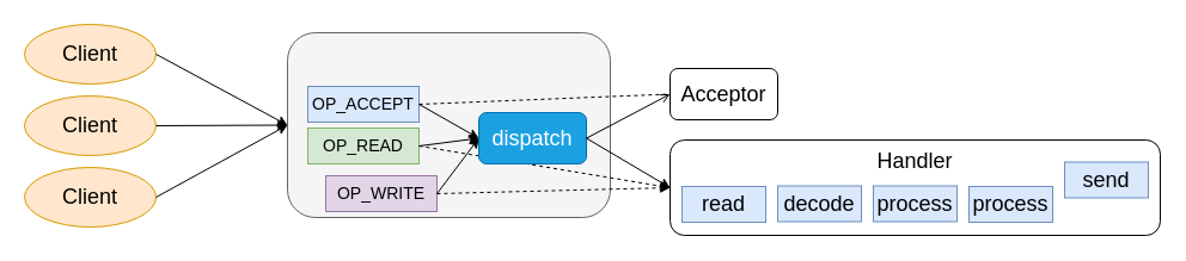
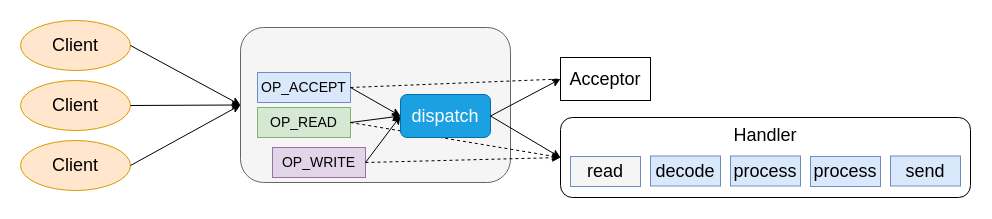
  <mxCell id="0" />
  <mxCell id="1" parent="0" />
  <mxCell id="2" value="" style="rounded=1;whiteSpace=wrap;html=1;fillColor=#f5f5f5;strokeColor=#666666;fontColor=#333333;" vertex="1" parent="1"><mxGeometry x="240" y="27" width="270" height="155" as="geometry" /></mxCell>
  <mxCell id="3" value="&lt;font style=&quot;font-size: 18px&quot;&gt;Client&lt;/font&gt;" style="ellipse;whiteSpace=wrap;html=1;fillColor=#ffe6cc;strokeColor=#d79b00;" vertex="1" parent="1"><mxGeometry x="20" y="20" width="110" height="50" as="geometry" /></mxCell>
  <mxCell id="4" value="&lt;font style=&quot;font-size: 18px&quot;&gt;Client&lt;/font&gt;" style="ellipse;whiteSpace=wrap;html=1;fillColor=#ffe6cc;strokeColor=#d79b00;" vertex="1" parent="1"><mxGeometry x="20" y="80" width="110" height="50" as="geometry" /></mxCell>
  <mxCell id="5" value="&lt;font style=&quot;font-size: 18px&quot;&gt;Client&lt;/font&gt;" style="ellipse;whiteSpace=wrap;html=1;fillColor=#ffe6cc;strokeColor=#d79b00;" vertex="1" parent="1"><mxGeometry x="20" y="140" width="110" height="50" as="geometry" /></mxCell>
  <mxCell id="6" value="" style="endArrow=classic;html=1;exitX=1;exitY=0.5;exitDx=0;exitDy=0;entryX=0;entryY=0.5;entryDx=0;entryDy=0;" edge="1" parent="1" source="3" target="2"><mxGeometry width="50" height="50" relative="1" as="geometry"><mxPoint x="150" y="70" as="sourcePoint" /><mxPoint x="200" y="20" as="targetPoint" /></mxGeometry></mxCell>
  <mxCell id="7" value="" style="endArrow=classic;html=1;exitX=1;exitY=0.5;exitDx=0;exitDy=0;entryX=0;entryY=0.5;entryDx=0;entryDy=0;" edge="1" parent="1" source="4" target="2"><mxGeometry width="50" height="50" relative="1" as="geometry"><mxPoint x="140" y="55" as="sourcePoint" /><mxPoint x="250" y="115" as="targetPoint" /></mxGeometry></mxCell>
  <mxCell id="8" value="" style="endArrow=classic;html=1;exitX=1;exitY=0.5;exitDx=0;exitDy=0;entryX=0;entryY=0.5;entryDx=0;entryDy=0;" edge="1" parent="1" source="5" target="2"><mxGeometry width="50" height="50" relative="1" as="geometry"><mxPoint x="140" y="115" as="sourcePoint" /><mxPoint x="250" y="115" as="targetPoint" /></mxGeometry></mxCell>
  <mxCell id="9" value="&lt;font style=&quot;font-size: 14px&quot;&gt;OP_ACCEPT&lt;/font&gt;" style="rounded=0;whiteSpace=wrap;html=1;fillColor=#dae8fc;strokeColor=#6c8ebf;" vertex="1" parent="1"><mxGeometry x="257" y="72" width="93" height="30" as="geometry" /></mxCell>
  <mxCell id="10" value="&lt;font style=&quot;font-size: 14px&quot;&gt;OP_READ&lt;/font&gt;" style="rounded=0;whiteSpace=wrap;html=1;fillColor=#d5e8d4;strokeColor=#82b366;" vertex="1" parent="1"><mxGeometry x="257" y="107" width="93" height="30" as="geometry" /></mxCell>
  <mxCell id="11" value="&lt;font style=&quot;font-size: 14px&quot;&gt;OP_WRITE&lt;/font&gt;" style="rounded=0;whiteSpace=wrap;html=1;fillColor=#e1d5e7;strokeColor=#9673a6;" vertex="1" parent="1"><mxGeometry x="272" y="147" width="93" height="30" as="geometry" /></mxCell>
- <mxCell id="12" value="&lt;font style=&quot;font-size: 18px&quot;&gt;Acceptor&lt;/font&gt;" style="rounded=1;whiteSpace=wrap;html=1;" vertex="1" parent="1"><mxGeometry x="560" y="57" width="90" height="43" as="geometry" /></mxCell>
+ <mxCell id="12" value="&lt;font style=&quot;font-size: 18px&quot;&gt;Acceptor&lt;/font&gt;" style="whiteSpace=wrap;html=1;rounded=0;" vertex="1" parent="1"><mxGeometry x="560" y="57" width="90" height="43" as="geometry" /></mxCell>
  <mxCell id="13" value="&lt;font style=&quot;font-size: 18px&quot;&gt;Handler&lt;br&gt;&lt;br&gt;&lt;br&gt;&lt;/font&gt;" style="rounded=1;whiteSpace=wrap;html=1;" vertex="1" parent="1"><mxGeometry x="560" y="117" width="410" height="80" as="geometry" /></mxCell>
  <mxCell id="14" value="" style="endArrow=none;html=1;exitX=1;exitY=0.5;exitDx=0;exitDy=0;entryX=0;entryY=0.5;entryDx=0;entryDy=0;dashed=1;" edge="1" parent="1" source="9" target="12"><mxGeometry width="50" height="50" relative="1" as="geometry"><mxPoint x="410" y="28.5" as="sourcePoint" /><mxPoint x="520" y="88" as="targetPoint" /></mxGeometry></mxCell>
  <mxCell id="15" value="" style="endArrow=classic;html=1;exitX=1;exitY=0.5;exitDx=0;exitDy=0;entryX=0;entryY=0.5;entryDx=0;entryDy=0;dashed=1;" edge="1" parent="1" source="10" target="13"><mxGeometry width="50" height="50" relative="1" as="geometry"><mxPoint x="360" y="97" as="sourcePoint" /><mxPoint x="570" y="88.5" as="targetPoint" /></mxGeometry></mxCell>
  <mxCell id="16" value="" style="endArrow=classic;html=1;exitX=1;exitY=0.5;exitDx=0;exitDy=0;entryX=0;entryY=0.5;entryDx=0;entryDy=0;dashed=1;" edge="1" parent="1" source="11" target="13"><mxGeometry width="50" height="50" relative="1" as="geometry"><mxPoint x="360" y="132" as="sourcePoint" /><mxPoint x="570" y="152" as="targetPoint" /></mxGeometry></mxCell>
  <mxCell id="17" value="&lt;font style=&quot;font-size: 18px&quot;&gt;dispatch&lt;/font&gt;" style="rounded=1;whiteSpace=wrap;html=1;fillColor=#1ba1e2;strokeColor=#006EAF;fontColor=#ffffff;" vertex="1" parent="1"><mxGeometry x="400" y="94" width="90" height="43" as="geometry" /></mxCell>
  <mxCell id="18" value="" style="endArrow=classic;html=1;exitX=1;exitY=0.5;exitDx=0;exitDy=0;entryX=0;entryY=0.5;entryDx=0;entryDy=0;" edge="1" parent="1" source="9" target="17"><mxGeometry width="50" height="50" relative="1" as="geometry"><mxPoint x="360" y="100" as="sourcePoint" /><mxPoint x="470" y="159.5" as="targetPoint" /></mxGeometry></mxCell>
  <mxCell id="19" value="" style="endArrow=classic;html=1;exitX=1;exitY=0.5;exitDx=0;exitDy=0;entryX=0;entryY=0.5;entryDx=0;entryDy=0;" edge="1" parent="1" source="10" target="17"><mxGeometry width="50" height="50" relative="1" as="geometry"><mxPoint x="360" y="97" as="sourcePoint" /><mxPoint x="410" y="125.5" as="targetPoint" /></mxGeometry></mxCell>
  <mxCell id="20" value="" style="endArrow=classic;html=1;exitX=1;exitY=0.5;exitDx=0;exitDy=0;entryX=0;entryY=0.5;entryDx=0;entryDy=0;" edge="1" parent="1" source="11" target="17"><mxGeometry width="50" height="50" relative="1" as="geometry"><mxPoint x="360" y="132" as="sourcePoint" /><mxPoint x="410" y="125.5" as="targetPoint" /></mxGeometry></mxCell>
- <mxCell id="21" value="" style="endArrow=open;html=1;exitX=1;exitY=0.5;exitDx=0;exitDy=0;entryX=0;entryY=0.5;entryDx=0;entryDy=0;" edge="1" parent="1" source="17" target="12"><mxGeometry width="50" height="50" relative="1" as="geometry"><mxPoint x="370" y="142" as="sourcePoint" /><mxPoint x="420" y="135.5" as="targetPoint" /></mxGeometry></mxCell>
+ <mxCell id="21" value="" style="endArrow=classic;html=1;exitX=1;exitY=0.5;exitDx=0;exitDy=0;entryX=0;entryY=0.5;entryDx=0;entryDy=0;" edge="1" parent="1" source="17" target="12"><mxGeometry width="50" height="50" relative="1" as="geometry"><mxPoint x="370" y="142" as="sourcePoint" /><mxPoint x="420" y="135.5" as="targetPoint" /></mxGeometry></mxCell>
  <mxCell id="22" value="" style="endArrow=classic;html=1;exitX=1;exitY=0.5;exitDx=0;exitDy=0;entryX=0;entryY=0.5;entryDx=0;entryDy=0;" edge="1" parent="1" source="17" target="13"><mxGeometry width="50" height="50" relative="1" as="geometry"><mxPoint x="500" y="125.5" as="sourcePoint" /><mxPoint x="570" y="88.5" as="targetPoint" /></mxGeometry></mxCell>
- <mxCell id="23" value="&lt;font style=&quot;font-size: 18px&quot;&gt;read&lt;/font&gt;" style="rounded=0;whiteSpace=wrap;html=1;fillColor=#dae8fc;strokeColor=#6c8ebf;" vertex="1" parent="1"><mxGeometry x="570" y="156" width="70" height="30" as="geometry" /></mxCell>
+ <mxCell id="23" value="&lt;font style=&quot;font-size: 18px&quot;&gt;read&lt;/font&gt;" style="rounded=0;whiteSpace=wrap;html=1;fillColor=#f5f5f5;strokeColor=#6c8ebf;" vertex="1" parent="1"><mxGeometry x="570" y="156" width="70" height="30" as="geometry" /></mxCell>
  <mxCell id="24" value="&lt;font style=&quot;font-size: 18px&quot;&gt;decode&lt;/font&gt;" style="rounded=0;whiteSpace=wrap;html=1;fillColor=#dae8fc;strokeColor=#6c8ebf;" vertex="1" parent="1"><mxGeometry x="650" y="155.5" width="70" height="30" as="geometry" /></mxCell>
  <mxCell id="25" value="&lt;font style=&quot;font-size: 18px&quot;&gt;process&lt;/font&gt;" style="rounded=0;whiteSpace=wrap;html=1;fillColor=#dae8fc;strokeColor=#6c8ebf;" vertex="1" parent="1"><mxGeometry x="730" y="155.5" width="70" height="30" as="geometry" /></mxCell>
  <mxCell id="26" value="&lt;font style=&quot;font-size: 18px&quot;&gt;process&lt;/font&gt;" style="rounded=0;whiteSpace=wrap;html=1;fillColor=#dae8fc;strokeColor=#6c8ebf;" vertex="1" parent="1"><mxGeometry x="810" y="156" width="70" height="30" as="geometry" /></mxCell>
- <mxCell id="27" value="&lt;font style=&quot;font-size: 18px&quot;&gt;send&lt;/font&gt;" style="rounded=0;whiteSpace=wrap;html=1;fillColor=#dae8fc;strokeColor=#6c8ebf;" vertex="1" parent="1"><mxGeometry x="890" y="135.5" width="70" height="30" as="geometry" /></mxCell>
+ <mxCell id="27" value="&lt;font style=&quot;font-size: 18px&quot;&gt;send&lt;/font&gt;" style="rounded=0;whiteSpace=wrap;html=1;fillColor=#dae8fc;strokeColor=#6c8ebf;" vertex="1" parent="1"><mxGeometry x="890" y="155.5" width="70" height="30" as="geometry" /></mxCell>
